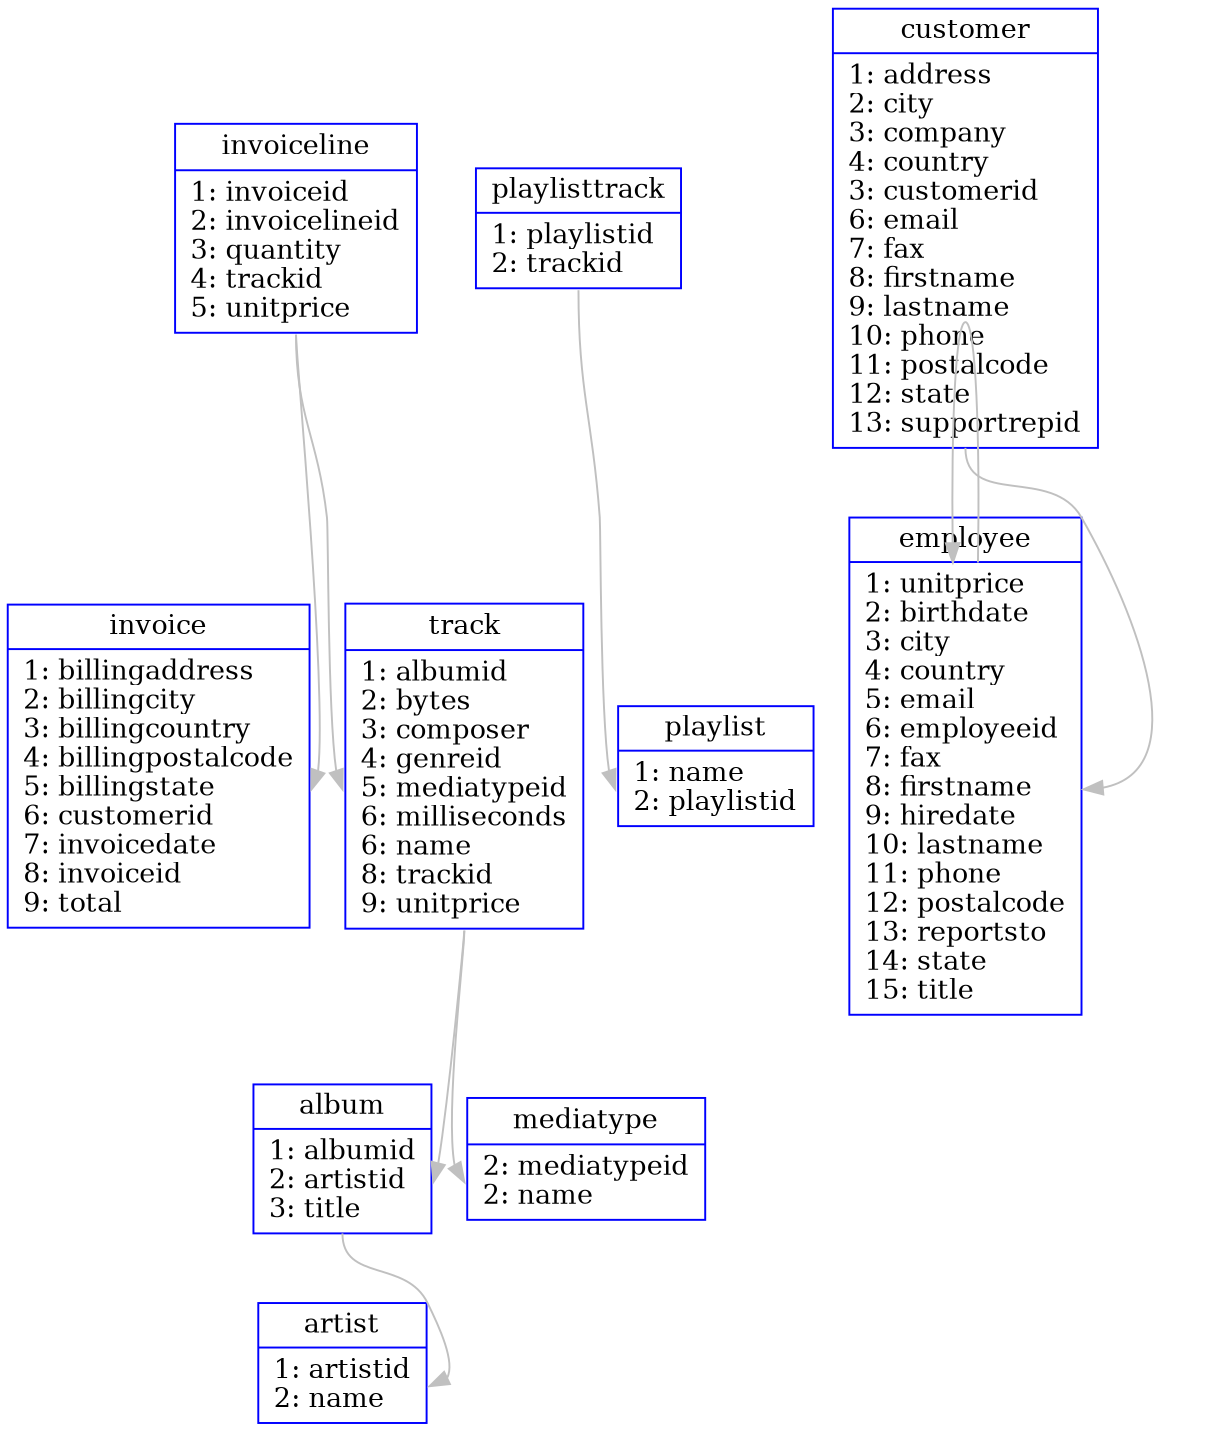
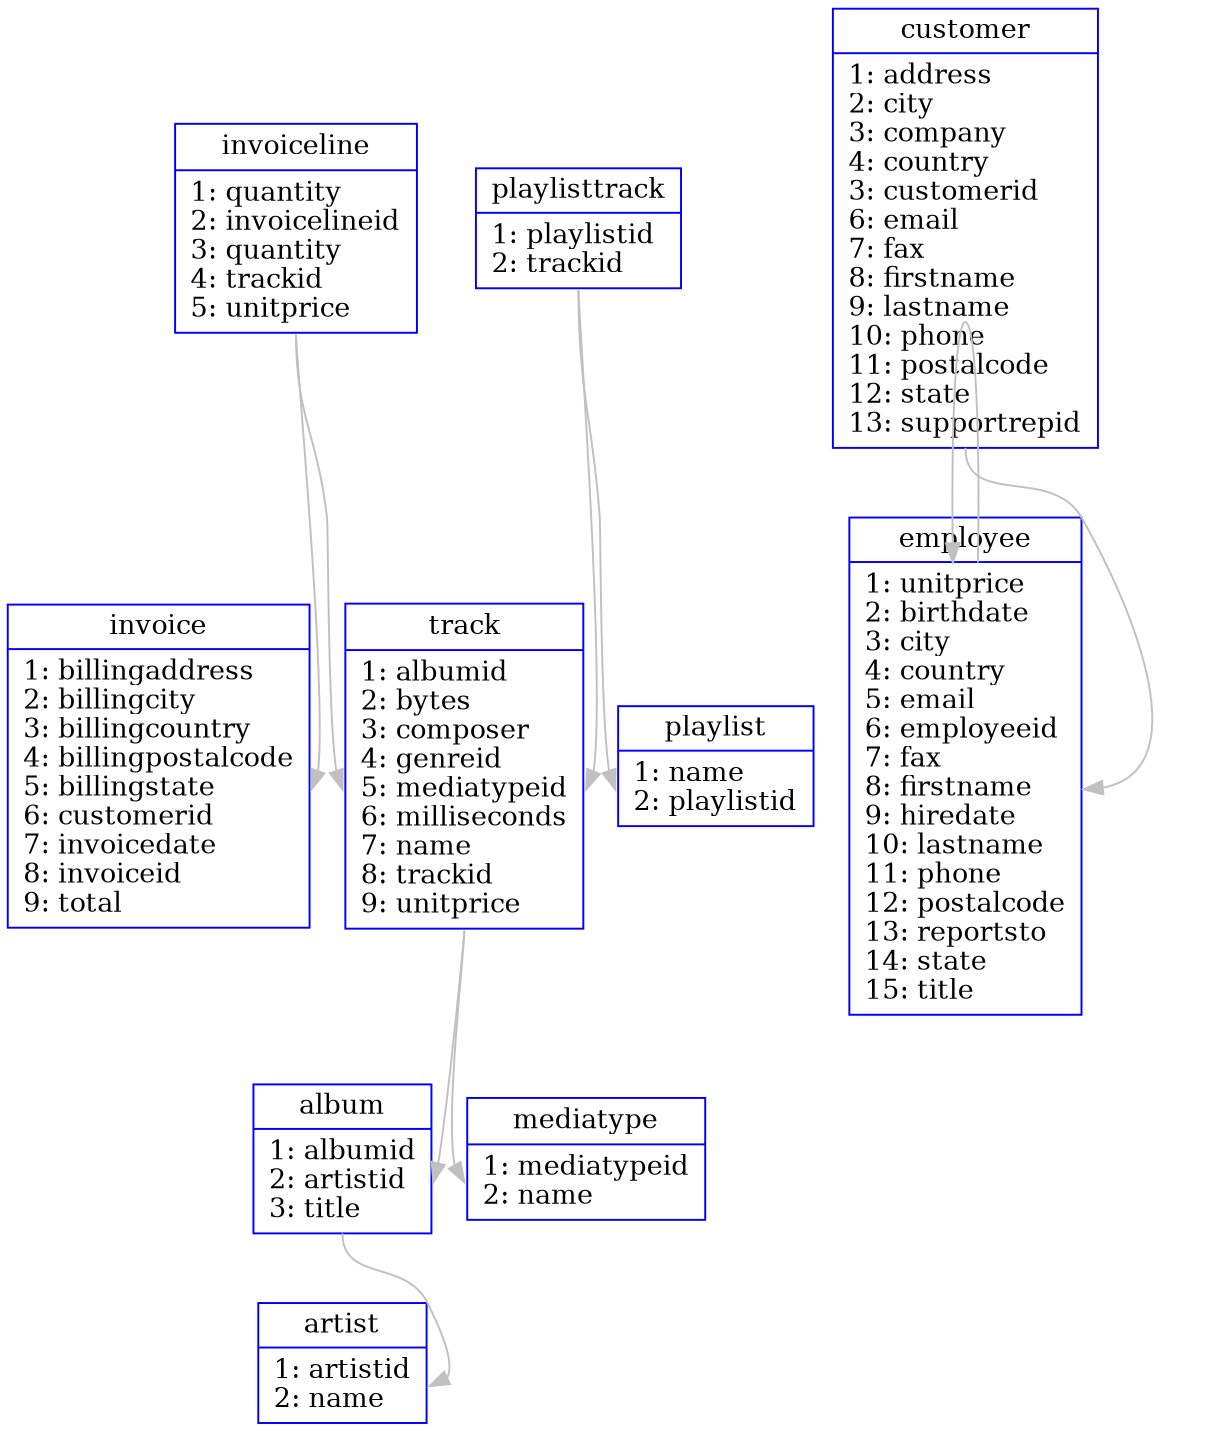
  digraph {
    fontname="DejaVu Serif"
    rankdir=TB
    node [color=blue fontname="DejaVu Serif" shape=record]
    edge [color=grey fontname="DejaVu Serif" headport=port2 tailport=port2]
    n1 [label="{<port1> album|<port2> 1: albumid\l2: artistid\l3: title\l}"]
    n2 [label="{<port1> artist|<port2> 1: artistid\l2: name\l}"]
    n3 [label="{<port1> customer|<port2> 1: address\l2: city\l3: company\l4: country\l3: customerid\l6: email\l7: fax\l8: firstname\l9: lastname\l10: phone\l11: postalcode\l12: state\l13: supportrepid\l}"]
    n4 [label="{<port1> employee|<port2> 1: unitprice\l2: birthdate\l3: city\l4: country\l5: email\l6: employeeid\l7: fax\l8: firstname\l9: hiredate\l10: lastname\l11: phone\l12: postalcode\l13: reportsto\l14: state\l15: title\l}"]
    n5 [label="{<port1> invoice|<port2> 1: billingaddress\l2: billingcity\l3: billingcountry\l4: billingpostalcode\l5: billingstate\l6: customerid\l7: invoicedate\l8: invoiceid\l9: total\l}"]
-   n6 [label="{<port1> invoiceline|<port2> 1: invoiceid\l2: invoicelineid\l3: quantity\l4: trackid\l5: unitprice\l}"]
-   n7 [label="{<port1> track|<port2> 1: albumid\l2: bytes\l3: composer\l4: genreid\l5: mediatypeid\l6: milliseconds\l6: name\l8: trackid\l9: unitprice\l}"]
-   n8 [label="{<port1> mediatype|<port2> 2: mediatypeid\l2: name\l}"]
+   n6 [label="{<port1> invoiceline|<port2> 1: quantity\l2: invoicelineid\l3: quantity\l4: trackid\l5: unitprice\l}"]
+   n7 [label="{<port1> track|<port2> 1: albumid\l2: bytes\l3: composer\l4: genreid\l5: mediatypeid\l6: milliseconds\l7: name\l8: trackid\l9: unitprice\l}"]
+   n8 [label="{<port1> mediatype|<port2> 1: mediatypeid\l2: name\l}"]
    n9 [label="{<port1> playlisttrack|<port2> 1: playlistid\l2: trackid\l}"]
    n10 [label="{<port1> playlist|<port2> 1: name\l2: playlistid\l}"]
    n1 -> n2
    n3 -> n4
    n4 -> n4
    n6 -> n5
    n6 -> n7
    n7 -> n1
    n7 -> n8
+   n9 -> n7
    n9 -> n10
  }
